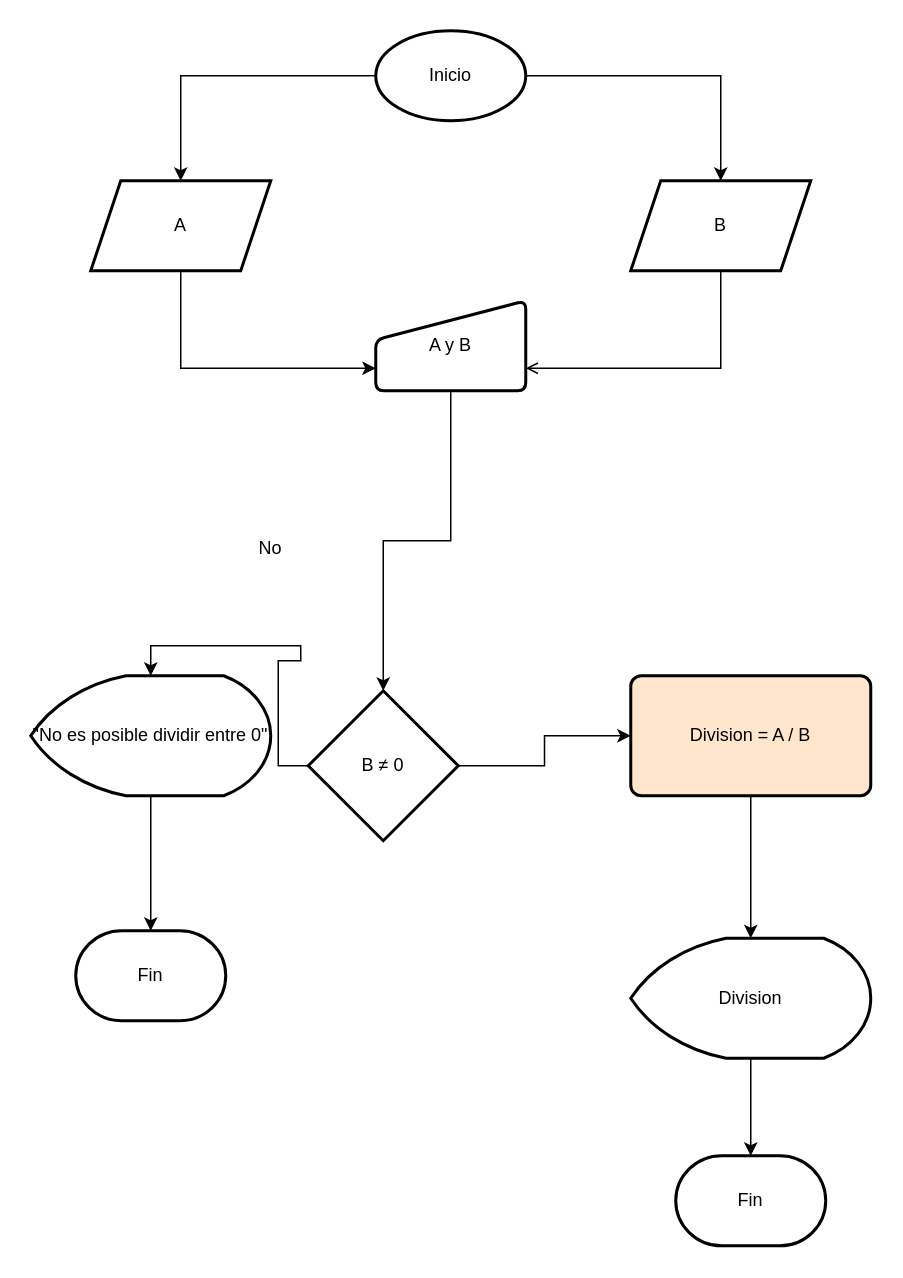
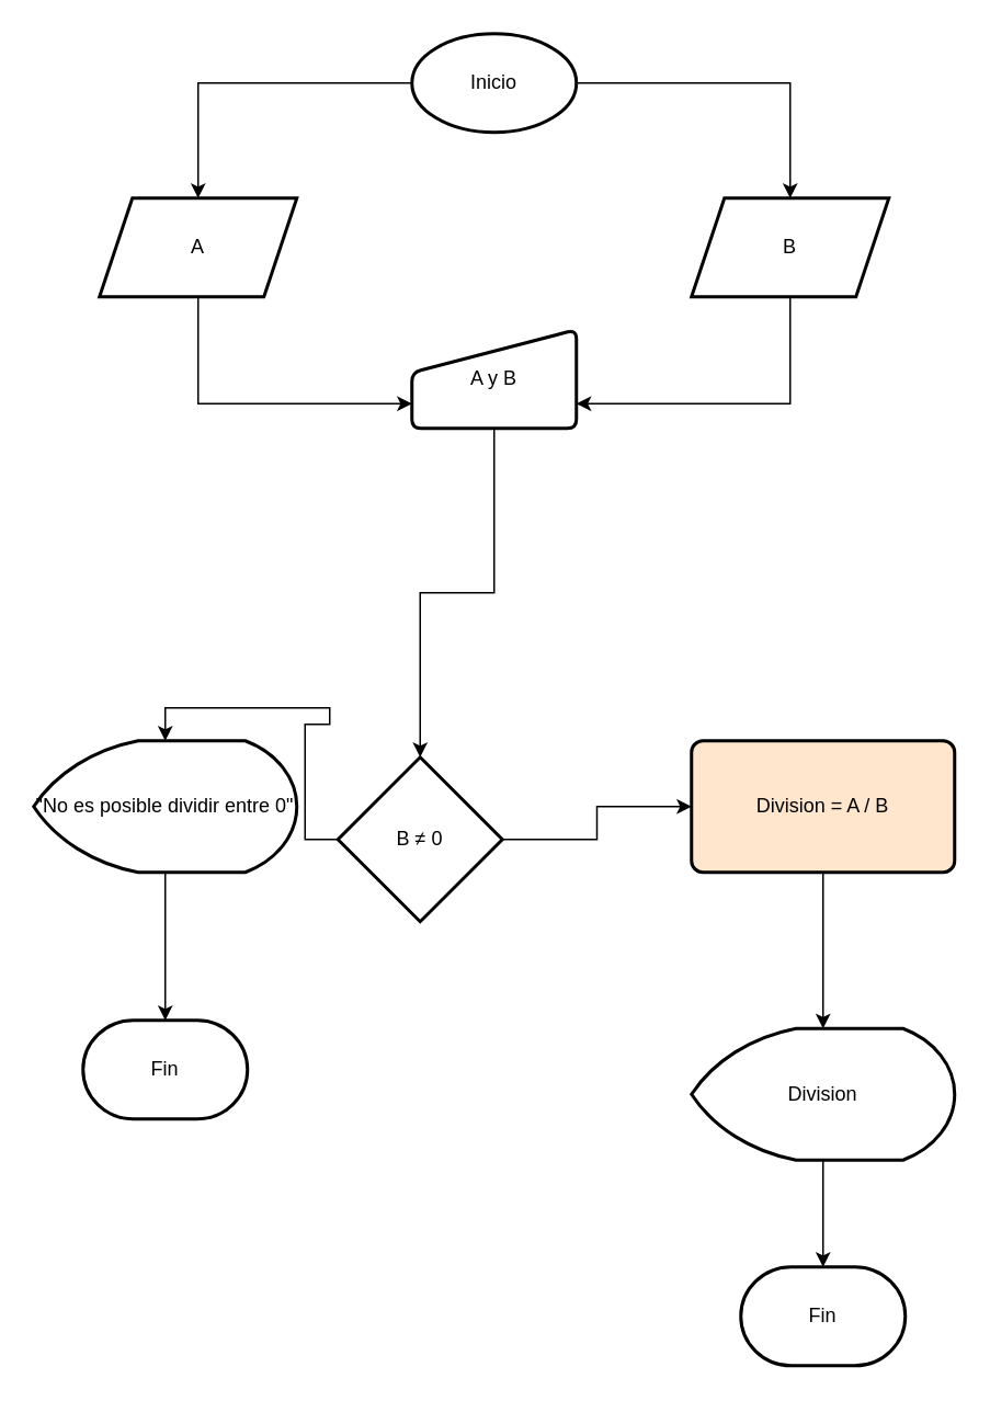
  <mxCell id="0" />
  <mxCell id="1" parent="0" />
  <mxCell id="2" value="" style="edgeStyle=orthogonalEdgeStyle;rounded=0;orthogonalLoop=1;jettySize=auto;html=1;" edge="1" parent="1" source="4" target="6"><mxGeometry relative="1" as="geometry" /></mxCell>
  <mxCell id="3" value="" style="edgeStyle=orthogonalEdgeStyle;rounded=0;orthogonalLoop=1;jettySize=auto;html=1;" edge="1" parent="1" source="4" target="8"><mxGeometry relative="1" as="geometry" /></mxCell>
  <mxCell id="4" value="Inicio" style="strokeWidth=2;html=1;shape=mxgraph.flowchart.start_1;whiteSpace=wrap;" vertex="1" parent="1"><mxGeometry x="250" y="20" width="100" height="60" as="geometry" /></mxCell>
  <mxCell id="5" style="edgeStyle=orthogonalEdgeStyle;rounded=0;orthogonalLoop=1;jettySize=auto;html=1;entryX=0;entryY=0.75;entryDx=0;entryDy=0;" edge="1" parent="1" source="6" target="9"><mxGeometry relative="1" as="geometry"><Array as="points"><mxPoint x="120" y="245" /></Array></mxGeometry></mxCell>
  <mxCell id="6" value="A" style="shape=parallelogram;perimeter=parallelogramPerimeter;whiteSpace=wrap;html=1;fixedSize=1;strokeWidth=2;" vertex="1" parent="1"><mxGeometry x="60" y="120" width="120" height="60" as="geometry" /></mxCell>
- <mxCell id="7" style="edgeStyle=orthogonalEdgeStyle;rounded=0;orthogonalLoop=1;jettySize=auto;html=1;entryX=1;entryY=0.75;entryDx=0;entryDy=0;endArrow=open;" edge="1" parent="1" source="8" target="9"><mxGeometry relative="1" as="geometry"><Array as="points"><mxPoint x="480" y="245" /></Array></mxGeometry></mxCell>
+ <mxCell id="7" style="edgeStyle=orthogonalEdgeStyle;rounded=0;orthogonalLoop=1;jettySize=auto;html=1;entryX=1;entryY=0.75;entryDx=0;entryDy=0;" edge="1" parent="1" source="8" target="9"><mxGeometry relative="1" as="geometry"><Array as="points"><mxPoint x="480" y="245" /></Array></mxGeometry></mxCell>
  <mxCell id="8" value="B" style="shape=parallelogram;perimeter=parallelogramPerimeter;whiteSpace=wrap;html=1;fixedSize=1;strokeWidth=2;" vertex="1" parent="1"><mxGeometry x="420" y="120" width="120" height="60" as="geometry" /></mxCell>
  <mxCell id="9" value="A y B" style="html=1;strokeWidth=2;shape=manualInput;whiteSpace=wrap;rounded=1;size=26;arcSize=11;" vertex="1" parent="1"><mxGeometry x="250" y="200" width="100" height="60" as="geometry" /></mxCell>
  <mxCell id="10" style="edgeStyle=orthogonalEdgeStyle;rounded=0;orthogonalLoop=1;jettySize=auto;html=1;entryX=0.5;entryY=0;entryDx=0;entryDy=0;entryPerimeter=0;" edge="1" parent="1" source="12" target="15"><mxGeometry relative="1" as="geometry"><mxPoint x="100" y="450" as="targetPoint" /></mxGeometry></mxCell>
  <mxCell id="11" style="edgeStyle=orthogonalEdgeStyle;rounded=0;orthogonalLoop=1;jettySize=auto;html=1;" edge="1" parent="1" source="12" target="14"><mxGeometry relative="1" as="geometry" /></mxCell>
  <mxCell id="12" value="B ≠ 0" style="strokeWidth=2;html=1;shape=mxgraph.flowchart.decision;whiteSpace=wrap;" vertex="1" parent="1"><mxGeometry x="205" y="460" width="100" height="100" as="geometry" /></mxCell>
  <mxCell id="13" style="edgeStyle=orthogonalEdgeStyle;rounded=0;orthogonalLoop=1;jettySize=auto;html=1;entryX=0.5;entryY=0;entryDx=0;entryDy=0;entryPerimeter=0;" edge="1" parent="1" source="9" target="12"><mxGeometry relative="1" as="geometry" /></mxCell>
  <mxCell id="14" value="Division = A / B" style="rounded=1;whiteSpace=wrap;html=1;absoluteArcSize=1;arcSize=14;strokeWidth=2;fillColor=#ffe6cc;" vertex="1" parent="1"><mxGeometry x="420" y="450" width="160" height="80" as="geometry" /></mxCell>
  <mxCell id="15" value="&quot;No es posible dividir entre 0&quot;" style="strokeWidth=2;html=1;shape=mxgraph.flowchart.display;whiteSpace=wrap;" vertex="1" parent="1"><mxGeometry x="20" y="450" width="160" height="80" as="geometry" /></mxCell>
- <mxCell id="16" value="No" style="text;html=1;align=center;verticalAlign=middle;whiteSpace=wrap;rounded=0;" vertex="1" parent="1"><mxGeometry x="150" y="350" width="60" height="30" as="geometry" /></mxCell>
  <mxCell id="17" value="Division" style="strokeWidth=2;html=1;shape=mxgraph.flowchart.display;whiteSpace=wrap;" vertex="1" parent="1"><mxGeometry x="420" y="625" width="160" height="80" as="geometry" /></mxCell>
  <mxCell id="18" style="edgeStyle=orthogonalEdgeStyle;rounded=0;orthogonalLoop=1;jettySize=auto;html=1;entryX=0.5;entryY=0;entryDx=0;entryDy=0;entryPerimeter=0;" edge="1" parent="1" source="14" target="17"><mxGeometry relative="1" as="geometry" /></mxCell>
  <mxCell id="19" value="Fin" style="strokeWidth=2;html=1;shape=mxgraph.flowchart.terminator;whiteSpace=wrap;" vertex="1" parent="1"><mxGeometry x="50" y="620" width="100" height="60" as="geometry" /></mxCell>
  <mxCell id="20" style="edgeStyle=orthogonalEdgeStyle;rounded=0;orthogonalLoop=1;jettySize=auto;html=1;entryX=0.5;entryY=0;entryDx=0;entryDy=0;entryPerimeter=0;" edge="1" parent="1" source="15" target="19"><mxGeometry relative="1" as="geometry" /></mxCell>
  <mxCell id="21" value="Fin" style="strokeWidth=2;html=1;shape=mxgraph.flowchart.terminator;whiteSpace=wrap;" vertex="1" parent="1"><mxGeometry x="450" y="770" width="100" height="60" as="geometry" /></mxCell>
  <mxCell id="22" style="edgeStyle=orthogonalEdgeStyle;rounded=0;orthogonalLoop=1;jettySize=auto;html=1;entryX=0.5;entryY=0;entryDx=0;entryDy=0;entryPerimeter=0;" edge="1" parent="1" source="17" target="21"><mxGeometry relative="1" as="geometry" /></mxCell>
